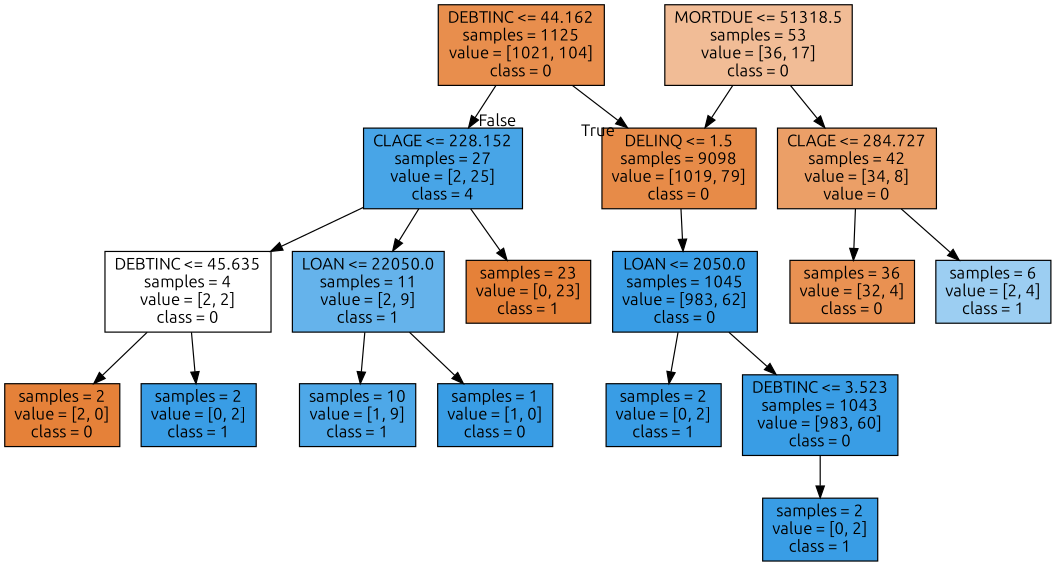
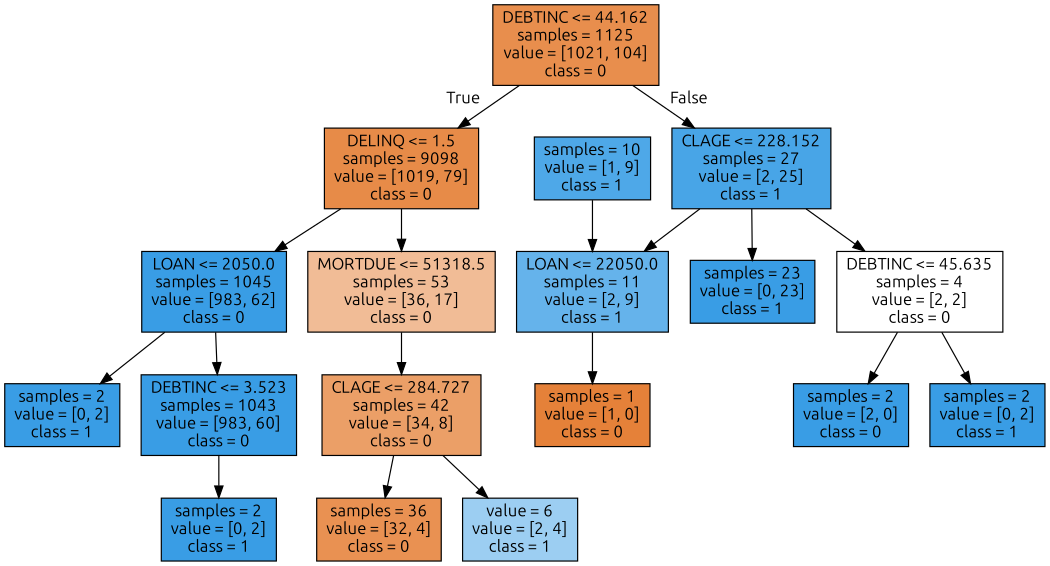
  digraph {
    fontname=Ubuntu
    node [color=black fillcolor="#399de5ff" fontname=Ubuntu shape=box style=filled]
    edge [fontname=Ubuntu]
    n1 [fillcolor="#e58139e5" label="DEBTINC <= 44.162\nsamples = 1125\nvalue = [1021, 104]\nclass = 0"]
    n2 [fillcolor="#e58139eb" label="DELINQ <= 1.5\nsamples = 9098\nvalue = [1019, 79]\nclass = 0"]
-   n3 [fillcolor="#399de5eb" label="CLAGE <= 228.152\nsamples = 27\nvalue = [2, 25]\nclass = 4"]
+   n3 [fillcolor="#399de5eb" label="CLAGE <= 228.152\nsamples = 27\nvalue = [2, 25]\nclass = 1"]
    n4 [label="LOAN <= 2050.0\nsamples = 1045\nvalue = [983, 62]\nclass = 0"]
    n5 [fillcolor="#e5813987" label="MORTDUE <= 51318.5\nsamples = 53\nvalue = [36, 17]\nclass = 0"]
    n6 [fillcolor="#399de5c6" label="LOAN <= 22050.0\nsamples = 11\nvalue = [2, 9]\nclass = 1"]
-   n7 [fillcolor="#e58139ff" label="samples = 23\nvalue = [0, 23]\nclass = 1"]
+   n7 [label="samples = 23\nvalue = [0, 23]\nclass = 1"]
    n8 [fillcolor="#e5813900" label="DEBTINC <= 45.635\nsamples = 4\nvalue = [2, 2]\nclass = 0"]
    n9 [label="samples = 2\nvalue = [0, 2]\nclass = 1"]
    n10 [label="DEBTINC <= 3.523\nsamples = 1043\nvalue = [983, 60]\nclass = 0"]
-   n11 [fillcolor="#e58139c3" label="CLAGE <= 284.727\nsamples = 42\nvalue = [34, 8]\nvalue = 0"]
+   n11 [fillcolor="#e58139c3" label="CLAGE <= 284.727\nsamples = 42\nvalue = [34, 8]\nclass = 0"]
    n12 [label="samples = 2\nvalue = [0, 2]\nclass = 1"]
    n13 [fillcolor="#399de5e3" label="samples = 10\nvalue = [1, 9]\nclass = 1"]
-   n14 [label="samples = 1\nvalue = [1, 0]\nclass = 0"]
+   n14 [fillcolor="#e58139ff" label="samples = 1\nvalue = [1, 0]\nclass = 0"]
    n15 [fillcolor="#e58139df" label="samples = 36\nvalue = [32, 4]\nclass = 0"]
-   n16 [fillcolor="#399de57f" label="samples = 6\nvalue = [2, 4]\nclass = 1"]
-   n17 [fillcolor="#e58139ff" label="samples = 2\nvalue = [2, 0]\nclass = 0"]
+   n16 [fillcolor="#399de57f" label="value = 6\nvalue = [2, 4]\nclass = 1"]
+   n17 [label="samples = 2\nvalue = [2, 0]\nclass = 0"]
    n18 [label="samples = 2\nvalue = [0, 2]\nclass = 1"]
    n1 -> n2 [headlabel=True labelangle=45 labeldistance=2.5]
    n1 -> n3 [headlabel=False labelangle=-45 labeldistance=2.5]
    n2 -> n4
-   n5 -> n2
+   n2 -> n5
    n3 -> n6
    n3 -> n7
    n3 -> n8
    n4 -> n9
    n4 -> n10
    n5 -> n11
-   n6 -> n13
+   n13 -> n6
    n6 -> n14
    n8 -> n17
    n8 -> n18
    n10 -> n12
    n11 -> n15
    n11 -> n16
  }
